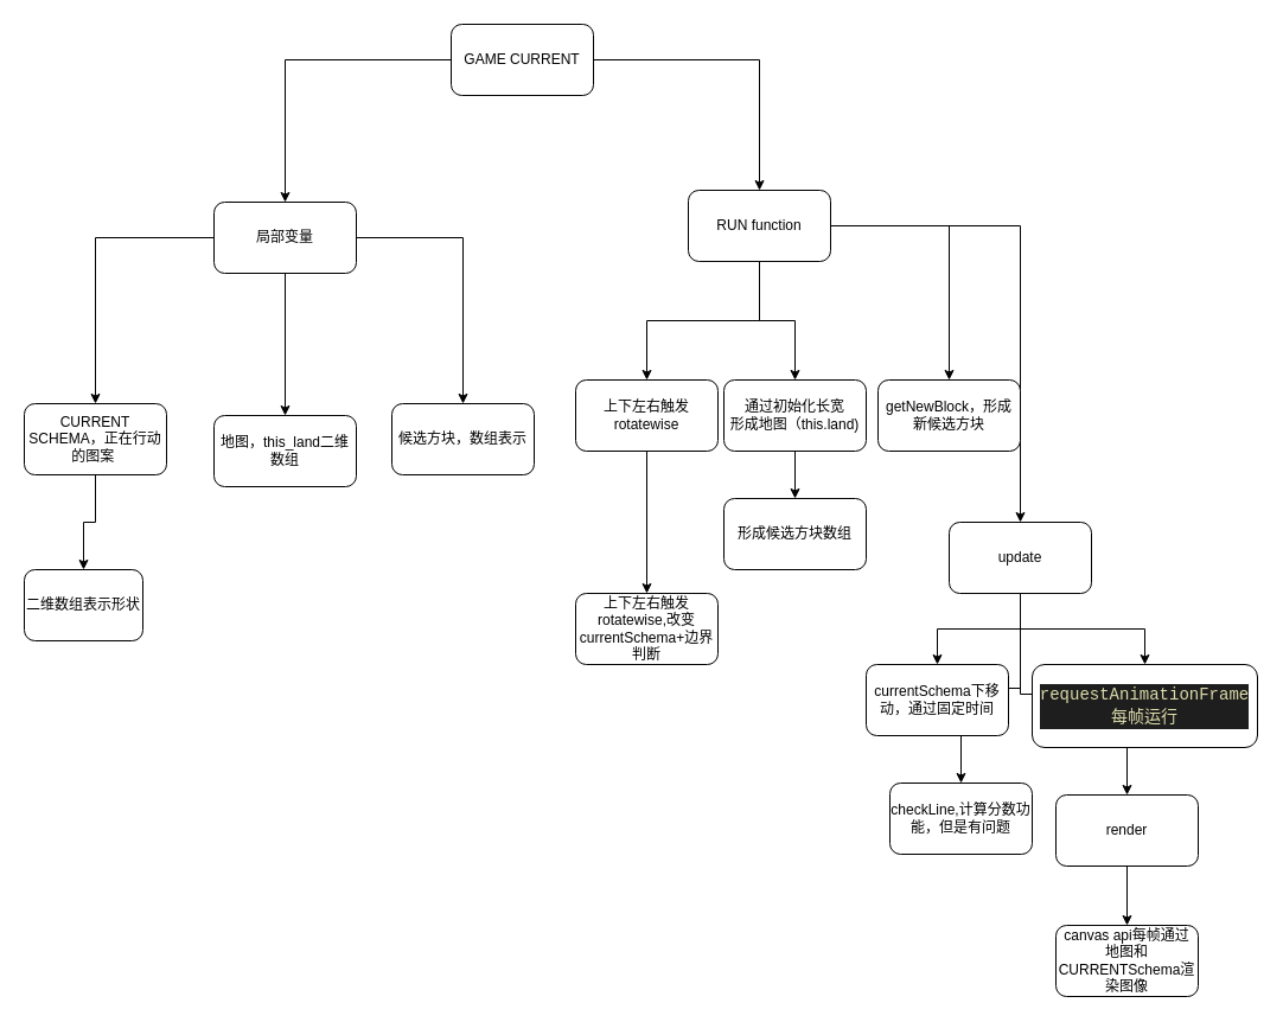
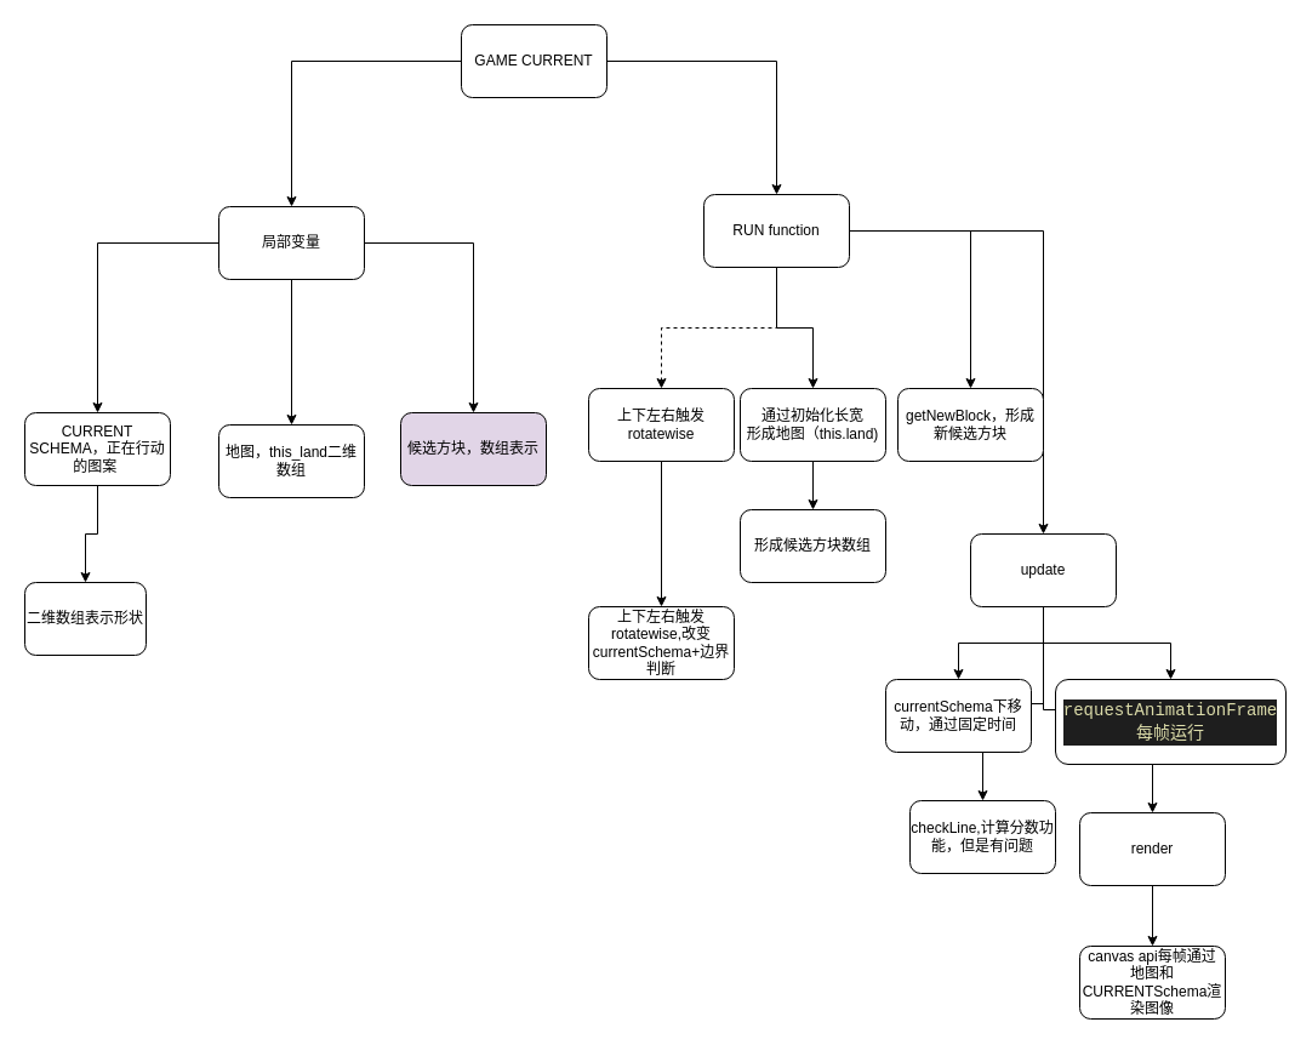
  <mxCell id="0" />
  <mxCell id="1" parent="0" />
  <mxCell id="2" style="edgeStyle=orthogonalEdgeStyle;rounded=0;orthogonalLoop=1;jettySize=auto;html=1;" parent="1" source="4" target="9" edge="1"><mxGeometry relative="1" as="geometry" /></mxCell>
  <mxCell id="3" style="edgeStyle=orthogonalEdgeStyle;rounded=0;orthogonalLoop=1;jettySize=auto;html=1;" edge="1" parent="1" source="4" target="31"><mxGeometry relative="1" as="geometry" /></mxCell>
  <mxCell id="4" value="GAME CURRENT" style="rounded=1;whiteSpace=wrap;html=1;" parent="1" vertex="1"><mxGeometry x="380" y="20" width="120" height="60" as="geometry" /></mxCell>
- <mxCell id="5" value="" style="edgeStyle=orthogonalEdgeStyle;rounded=0;orthogonalLoop=1;jettySize=auto;html=1;" edge="1" parent="1" source="9" target="26"><mxGeometry relative="1" as="geometry" /></mxCell>
+ <mxCell id="5" value="" style="edgeStyle=orthogonalEdgeStyle;rounded=0;orthogonalLoop=1;jettySize=auto;html=1;dashed=1;" edge="1" parent="1" source="9" target="26"><mxGeometry relative="1" as="geometry" /></mxCell>
  <mxCell id="6" value="" style="edgeStyle=orthogonalEdgeStyle;rounded=0;orthogonalLoop=1;jettySize=auto;html=1;" edge="1" parent="1" source="9" target="23"><mxGeometry relative="1" as="geometry" /></mxCell>
  <mxCell id="7" value="" style="edgeStyle=orthogonalEdgeStyle;rounded=0;orthogonalLoop=1;jettySize=auto;html=1;" edge="1" parent="1" source="9" target="21"><mxGeometry relative="1" as="geometry" /></mxCell>
  <mxCell id="8" value="" style="edgeStyle=orthogonalEdgeStyle;rounded=0;orthogonalLoop=1;jettySize=auto;html=1;" edge="1" parent="1" source="9" target="14"><mxGeometry relative="1" as="geometry" /></mxCell>
  <mxCell id="9" value="RUN function" style="rounded=1;whiteSpace=wrap;html=1;" parent="1" vertex="1"><mxGeometry x="580" y="160" width="120" height="60" as="geometry" /></mxCell>
  <mxCell id="10" value="" style="edgeStyle=orthogonalEdgeStyle;rounded=0;orthogonalLoop=1;jettySize=auto;html=1;" edge="1" parent="1" source="14" target="20"><mxGeometry relative="1" as="geometry" /></mxCell>
  <mxCell id="11" value="" style="edgeStyle=orthogonalEdgeStyle;rounded=0;orthogonalLoop=1;jettySize=auto;html=1;" edge="1" parent="1" source="14" target="19"><mxGeometry relative="1" as="geometry" /></mxCell>
  <mxCell id="12" value="" style="edgeStyle=orthogonalEdgeStyle;rounded=0;orthogonalLoop=1;jettySize=auto;html=1;" edge="1" parent="1" source="14" target="18"><mxGeometry relative="1" as="geometry" /></mxCell>
  <mxCell id="13" value="" style="edgeStyle=orthogonalEdgeStyle;rounded=0;orthogonalLoop=1;jettySize=auto;html=1;" edge="1" parent="1" source="14" target="16"><mxGeometry relative="1" as="geometry" /></mxCell>
  <mxCell id="14" value="update" style="rounded=1;whiteSpace=wrap;html=1;" vertex="1" parent="1"><mxGeometry x="800" y="440" width="120" height="60" as="geometry" /></mxCell>
  <mxCell id="15" value="" style="edgeStyle=orthogonalEdgeStyle;rounded=0;orthogonalLoop=1;jettySize=auto;html=1;" edge="1" parent="1" source="16" target="17"><mxGeometry relative="1" as="geometry" /></mxCell>
  <mxCell id="16" value="render" style="rounded=1;whiteSpace=wrap;html=1;" vertex="1" parent="1"><mxGeometry x="890" y="670" width="120" height="60" as="geometry" /></mxCell>
  <mxCell id="17" value="canvas api每帧通过&lt;br&gt;地图和CURRENTSchema渲染图像" style="rounded=1;whiteSpace=wrap;html=1;" vertex="1" parent="1"><mxGeometry x="890" y="780" width="120" height="60" as="geometry" /></mxCell>
  <mxCell id="18" value="checkLine,计算分数功能，但是有问题" style="rounded=1;whiteSpace=wrap;html=1;" vertex="1" parent="1"><mxGeometry x="750" y="660" width="120" height="60" as="geometry" /></mxCell>
  <mxCell id="19" value="&lt;div style=&quot;color: rgb(212 , 212 , 212) ; background-color: rgb(30 , 30 , 30) ; font-family: &amp;#34;consolas&amp;#34; , &amp;#34;courier new&amp;#34; , monospace ; font-size: 14px ; line-height: 19px&quot;&gt;&lt;span style=&quot;color: #dcdcaa&quot;&gt;requestAnimationFrame&lt;/span&gt;&lt;/div&gt;&lt;div style=&quot;color: rgb(212 , 212 , 212) ; background-color: rgb(30 , 30 , 30) ; font-family: &amp;#34;consolas&amp;#34; , &amp;#34;courier new&amp;#34; , monospace ; font-size: 14px ; line-height: 19px&quot;&gt;&lt;span style=&quot;color: #dcdcaa&quot;&gt;每帧运行&lt;/span&gt;&lt;/div&gt;" style="rounded=1;whiteSpace=wrap;html=1;" vertex="1" parent="1"><mxGeometry x="870" y="560" width="190" height="70" as="geometry" /></mxCell>
  <mxCell id="20" value="currentSchema下移动，通过固定时间" style="rounded=1;whiteSpace=wrap;html=1;" vertex="1" parent="1"><mxGeometry x="730" y="560" width="120" height="60" as="geometry" /></mxCell>
  <mxCell id="21" value="getNewBlock，形成新候选方块" style="rounded=1;whiteSpace=wrap;html=1;" vertex="1" parent="1"><mxGeometry x="740" y="320" width="120" height="60" as="geometry" /></mxCell>
  <mxCell id="22" value="" style="edgeStyle=orthogonalEdgeStyle;rounded=0;orthogonalLoop=1;jettySize=auto;html=1;" edge="1" parent="1" source="23" target="24"><mxGeometry relative="1" as="geometry" /></mxCell>
  <mxCell id="23" value="通过初始化长宽&lt;br&gt;形成地图（this.land)" style="rounded=1;whiteSpace=wrap;html=1;" vertex="1" parent="1"><mxGeometry x="610" y="320" width="120" height="60" as="geometry" /></mxCell>
  <mxCell id="24" value="形成候选方块数组" style="rounded=1;whiteSpace=wrap;html=1;" vertex="1" parent="1"><mxGeometry x="610" y="420" width="120" height="60" as="geometry" /></mxCell>
  <mxCell id="25" value="" style="edgeStyle=orthogonalEdgeStyle;rounded=0;orthogonalLoop=1;jettySize=auto;html=1;" edge="1" parent="1" source="26" target="27"><mxGeometry relative="1" as="geometry" /></mxCell>
  <mxCell id="26" value="上下左右触发rotatewise" style="rounded=1;whiteSpace=wrap;html=1;" vertex="1" parent="1"><mxGeometry x="485" y="320" width="120" height="60" as="geometry" /></mxCell>
  <mxCell id="27" value="上下左右触发rotatewise,改变currentSchema+边界判断" style="rounded=1;whiteSpace=wrap;html=1;" vertex="1" parent="1"><mxGeometry x="485" y="500" width="120" height="60" as="geometry" /></mxCell>
  <mxCell id="28" value="" style="edgeStyle=orthogonalEdgeStyle;rounded=0;orthogonalLoop=1;jettySize=auto;html=1;" edge="1" parent="1" source="31" target="35"><mxGeometry relative="1" as="geometry" /></mxCell>
  <mxCell id="29" value="" style="edgeStyle=orthogonalEdgeStyle;rounded=0;orthogonalLoop=1;jettySize=auto;html=1;" edge="1" parent="1" source="31" target="33"><mxGeometry relative="1" as="geometry" /></mxCell>
  <mxCell id="30" value="" style="edgeStyle=orthogonalEdgeStyle;rounded=0;orthogonalLoop=1;jettySize=auto;html=1;" edge="1" parent="1" source="31" target="32"><mxGeometry relative="1" as="geometry" /></mxCell>
  <mxCell id="31" value="局部变量" style="rounded=1;whiteSpace=wrap;html=1;" vertex="1" parent="1"><mxGeometry x="180" y="170" width="120" height="60" as="geometry" /></mxCell>
- <mxCell id="32" value="候选方块，数组表示" style="rounded=1;whiteSpace=wrap;html=1;" vertex="1" parent="1"><mxGeometry x="330" y="340" width="120" height="60" as="geometry" /></mxCell>
+ <mxCell id="32" value="候选方块，数组表示" style="rounded=1;whiteSpace=wrap;html=1;fillColor=#e1d5e7;" vertex="1" parent="1"><mxGeometry x="330" y="340" width="120" height="60" as="geometry" /></mxCell>
  <mxCell id="33" value="地图，this_land二维数组" style="rounded=1;whiteSpace=wrap;html=1;" vertex="1" parent="1"><mxGeometry x="180" y="350" width="120" height="60" as="geometry" /></mxCell>
  <mxCell id="34" value="" style="edgeStyle=orthogonalEdgeStyle;rounded=0;orthogonalLoop=1;jettySize=auto;html=1;" edge="1" parent="1" source="35" target="36"><mxGeometry relative="1" as="geometry" /></mxCell>
  <mxCell id="35" value="CURRENT&lt;br&gt;SCHEMA，正在行动的图案&amp;nbsp;" style="rounded=1;whiteSpace=wrap;html=1;" vertex="1" parent="1"><mxGeometry x="20" y="340" width="120" height="60" as="geometry" /></mxCell>
  <mxCell id="36" value="二维数组表示形状" style="rounded=1;whiteSpace=wrap;html=1;" vertex="1" parent="1"><mxGeometry x="20" y="480" width="100" height="60" as="geometry" /></mxCell>
